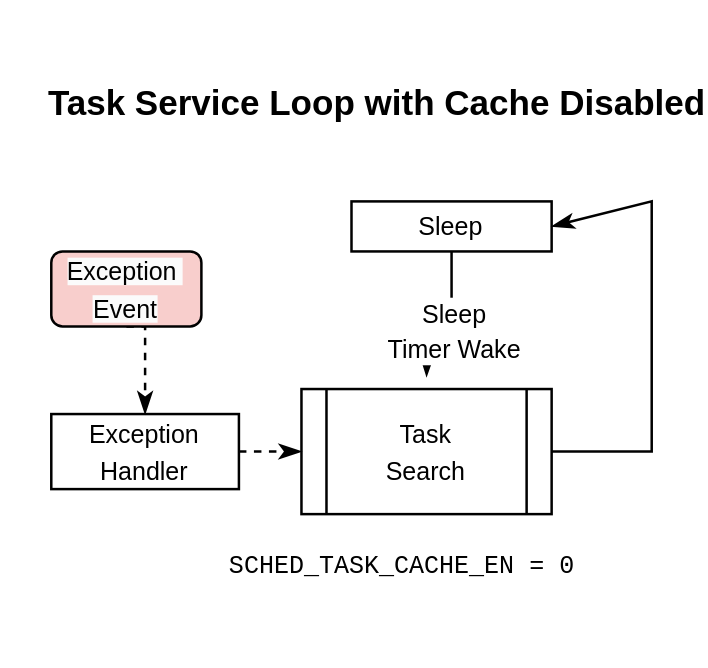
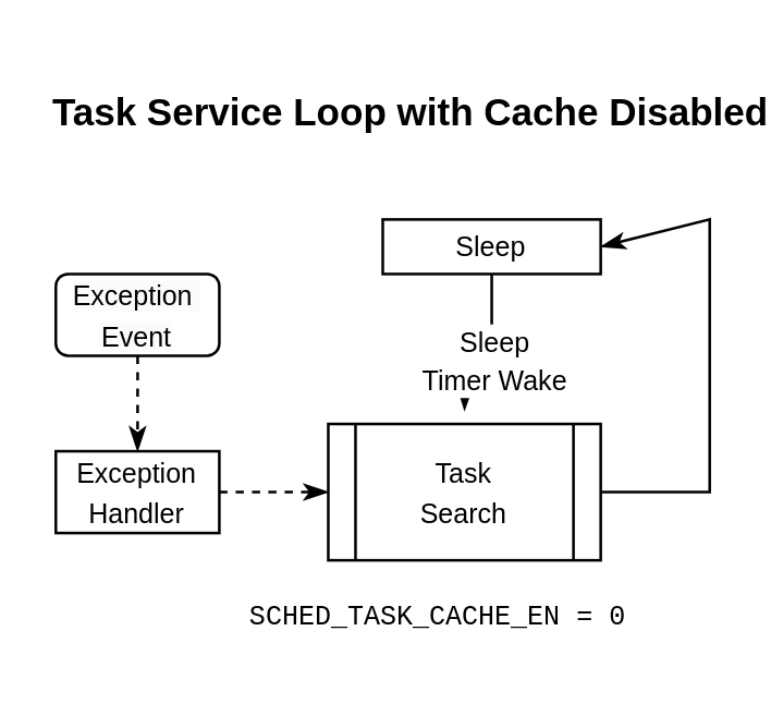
  <mxCell id="0" />
  <mxCell id="1" parent="0" />
  <mxCell id="2" style="edgeStyle=orthogonalEdgeStyle;rounded=0;orthogonalLoop=1;jettySize=auto;html=1;endArrow=classicThin;endFill=1;" parent="1" source="4" edge="1"><mxGeometry relative="1" as="geometry"><mxPoint x="170" y="150" as="targetPoint" /></mxGeometry></mxCell>
  <mxCell id="3" value="&lt;font style=&quot;font-size: 10px;&quot;&gt;Sleep &lt;br&gt;Timer Wake&lt;/font&gt;" style="edgeLabel;html=1;align=center;verticalAlign=middle;resizable=0;points=[];" parent="2" vertex="1" connectable="0"><mxGeometry x="-0.21" y="1" relative="1" as="geometry"><mxPoint x="-1" y="7" as="offset" /></mxGeometry></mxCell>
  <mxCell id="4" value="&lt;font style=&quot;font-size: 10px;&quot;&gt;Sleep&lt;/font&gt;" style="rounded=0;whiteSpace=wrap;html=1;" parent="1" vertex="1"><mxGeometry x="140" y="80" width="80" height="20" as="geometry" /></mxCell>
  <mxCell id="5" value="" style="endArrow=classicThin;html=1;rounded=0;exitX=1;exitY=0.5;exitDx=0;exitDy=0;entryX=1;entryY=0.5;entryDx=0;entryDy=0;endFill=1;" parent="1" source="6" target="4" edge="1"><mxGeometry width="50" height="50" relative="1" as="geometry"><mxPoint x="350" y="180" as="sourcePoint" /><mxPoint x="390" y="110" as="targetPoint" /><Array as="points"><mxPoint x="260" y="180" /><mxPoint x="260" y="80" /></Array></mxGeometry></mxCell>
  <mxCell id="6" value="&lt;font style=&quot;font-size: 10px;&quot;&gt;&lt;font style=&quot;font-size: 10px;&quot;&gt;Task &lt;br&gt;&lt;/font&gt;Search&lt;/font&gt;" style="shape=process;whiteSpace=wrap;html=1;backgroundOutline=1;" parent="1" vertex="1"><mxGeometry x="120" y="155" width="100" height="50" as="geometry" /></mxCell>
  <mxCell id="7" value="&lt;font style=&quot;font-size: 14px;&quot;&gt;Task Service Loop with Cache Disabled&lt;/font&gt;" style="text;strokeColor=none;fillColor=none;html=1;fontSize=18;fontStyle=1;verticalAlign=middle;align=center;" parent="1" vertex="1"><mxGeometry x="100" y="20" width="100" height="40" as="geometry" /></mxCell>
  <mxCell id="8" style="edgeStyle=orthogonalEdgeStyle;rounded=0;orthogonalLoop=1;jettySize=auto;html=1;dashed=1;endArrow=classicThin;endFill=1;" parent="1" source="9" edge="1"><mxGeometry relative="1" as="geometry"><mxPoint x="120" y="180" as="targetPoint" /></mxGeometry></mxCell>
- <mxCell id="9" value="&lt;font style=&quot;font-size: 10px;&quot;&gt;Exception&lt;br&gt;Handler&lt;/font&gt;" style="rounded=0;whiteSpace=wrap;html=1;" parent="1" vertex="1"><mxGeometry x="20" y="165" width="75" height="30" as="geometry" /></mxCell>
+ <mxCell id="9" value="&lt;font style=&quot;font-size: 10px;&quot;&gt;Exception&lt;br&gt;Handler&lt;/font&gt;" style="rounded=0;whiteSpace=wrap;html=1;" parent="1" vertex="1"><mxGeometry x="20" y="165" width="60" height="30" as="geometry" /></mxCell>
  <mxCell id="10" style="edgeStyle=orthogonalEdgeStyle;rounded=0;orthogonalLoop=1;jettySize=auto;html=1;entryX=0.5;entryY=0;entryDx=0;entryDy=0;dashed=1;endArrow=classicThin;endFill=1;" parent="1" target="9" edge="1"><mxGeometry relative="1" as="geometry"><mxPoint x="50.029" y="130" as="sourcePoint" /></mxGeometry></mxCell>
- <mxCell id="11" value="&lt;font style=&quot;font-size: 10px;&quot;&gt;&lt;font style=&quot;font-size: 10px;&quot;&gt;&lt;span style=&quot;color: rgb(0, 0, 0); font-family: Helvetica; font-style: normal; font-variant-ligatures: normal; font-variant-caps: normal; font-weight: 400; letter-spacing: normal; orphans: 2; text-align: center; text-indent: 0px; text-transform: none; widows: 2; word-spacing: 0px; -webkit-text-stroke-width: 0px; background-color: rgb(251, 251, 251); text-decoration-thickness: initial; text-decoration-style: initial; text-decoration-color: initial; float: none; display: inline !important;&quot;&gt;Exception&amp;nbsp;&lt;/span&gt;&lt;br style=&quot;border-color: var(--border-color); color: rgb(0, 0, 0); font-family: Helvetica; font-style: normal; font-variant-ligatures: normal; font-variant-caps: normal; font-weight: 400; letter-spacing: normal; orphans: 2; text-align: center; text-indent: 0px; text-transform: none; widows: 2; word-spacing: 0px; -webkit-text-stroke-width: 0px; background-color: rgb(251, 251, 251); text-decoration-thickness: initial; text-decoration-style: initial; text-decoration-color: initial;&quot;&gt;&lt;/font&gt;&lt;span style=&quot;color: rgb(0, 0, 0); font-family: Helvetica; font-style: normal; font-variant-ligatures: normal; font-variant-caps: normal; font-weight: 400; letter-spacing: normal; orphans: 2; text-align: center; text-indent: 0px; text-transform: none; widows: 2; word-spacing: 0px; -webkit-text-stroke-width: 0px; background-color: rgb(251, 251, 251); text-decoration-thickness: initial; text-decoration-style: initial; text-decoration-color: initial; float: none; display: inline !important;&quot;&gt;Event&lt;/span&gt;&lt;/font&gt;" style="rounded=1;whiteSpace=wrap;html=1;fillColor=#f8cecc;" parent="1" vertex="1"><mxGeometry x="20" y="100" width="60" height="30" as="geometry" /></mxCell>
+ <mxCell id="11" value="&lt;font style=&quot;font-size: 10px;&quot;&gt;&lt;font style=&quot;font-size: 10px;&quot;&gt;&lt;span style=&quot;color: rgb(0, 0, 0); font-family: Helvetica; font-style: normal; font-variant-ligatures: normal; font-variant-caps: normal; font-weight: 400; letter-spacing: normal; orphans: 2; text-align: center; text-indent: 0px; text-transform: none; widows: 2; word-spacing: 0px; -webkit-text-stroke-width: 0px; background-color: rgb(251, 251, 251); text-decoration-thickness: initial; text-decoration-style: initial; text-decoration-color: initial; float: none; display: inline !important;&quot;&gt;Exception&amp;nbsp;&lt;/span&gt;&lt;br style=&quot;border-color: var(--border-color); color: rgb(0, 0, 0); font-family: Helvetica; font-style: normal; font-variant-ligatures: normal; font-variant-caps: normal; font-weight: 400; letter-spacing: normal; orphans: 2; text-align: center; text-indent: 0px; text-transform: none; widows: 2; word-spacing: 0px; -webkit-text-stroke-width: 0px; background-color: rgb(251, 251, 251); text-decoration-thickness: initial; text-decoration-style: initial; text-decoration-color: initial;&quot;&gt;&lt;/font&gt;&lt;span style=&quot;color: rgb(0, 0, 0); font-family: Helvetica; font-style: normal; font-variant-ligatures: normal; font-variant-caps: normal; font-weight: 400; letter-spacing: normal; orphans: 2; text-align: center; text-indent: 0px; text-transform: none; widows: 2; word-spacing: 0px; -webkit-text-stroke-width: 0px; background-color: rgb(251, 251, 251); text-decoration-thickness: initial; text-decoration-style: initial; text-decoration-color: initial; float: none; display: inline !important;&quot;&gt;Event&lt;/span&gt;&lt;/font&gt;" style="rounded=1;whiteSpace=wrap;html=1;" parent="1" vertex="1"><mxGeometry x="20" y="100" width="60" height="30" as="geometry" /></mxCell>
  <mxCell id="12" value="&lt;div style=&quot;background-color: rgb(255, 255, 255); font-family: Menlo, Monaco, &amp;quot;Courier New&amp;quot;, monospace; font-weight: normal; line-height: 18px;&quot;&gt;&lt;font style=&quot;font-size: 10px;&quot;&gt;SCHED_TASK_CACHE_EN = 0&lt;/font&gt;&lt;/div&gt;" style="text;strokeColor=none;fillColor=none;html=1;fontSize=18;fontStyle=1;verticalAlign=middle;align=center;" vertex="1" parent="1"><mxGeometry x="110" y="205" width="100" height="40" as="geometry" /></mxCell>
